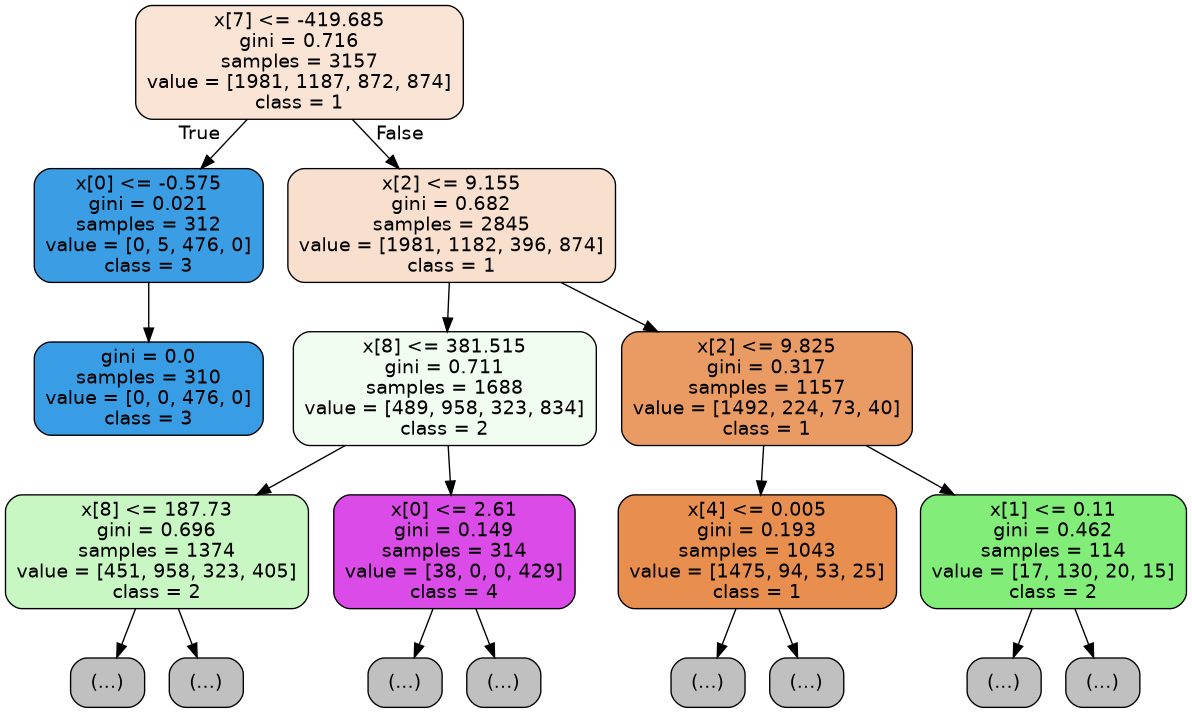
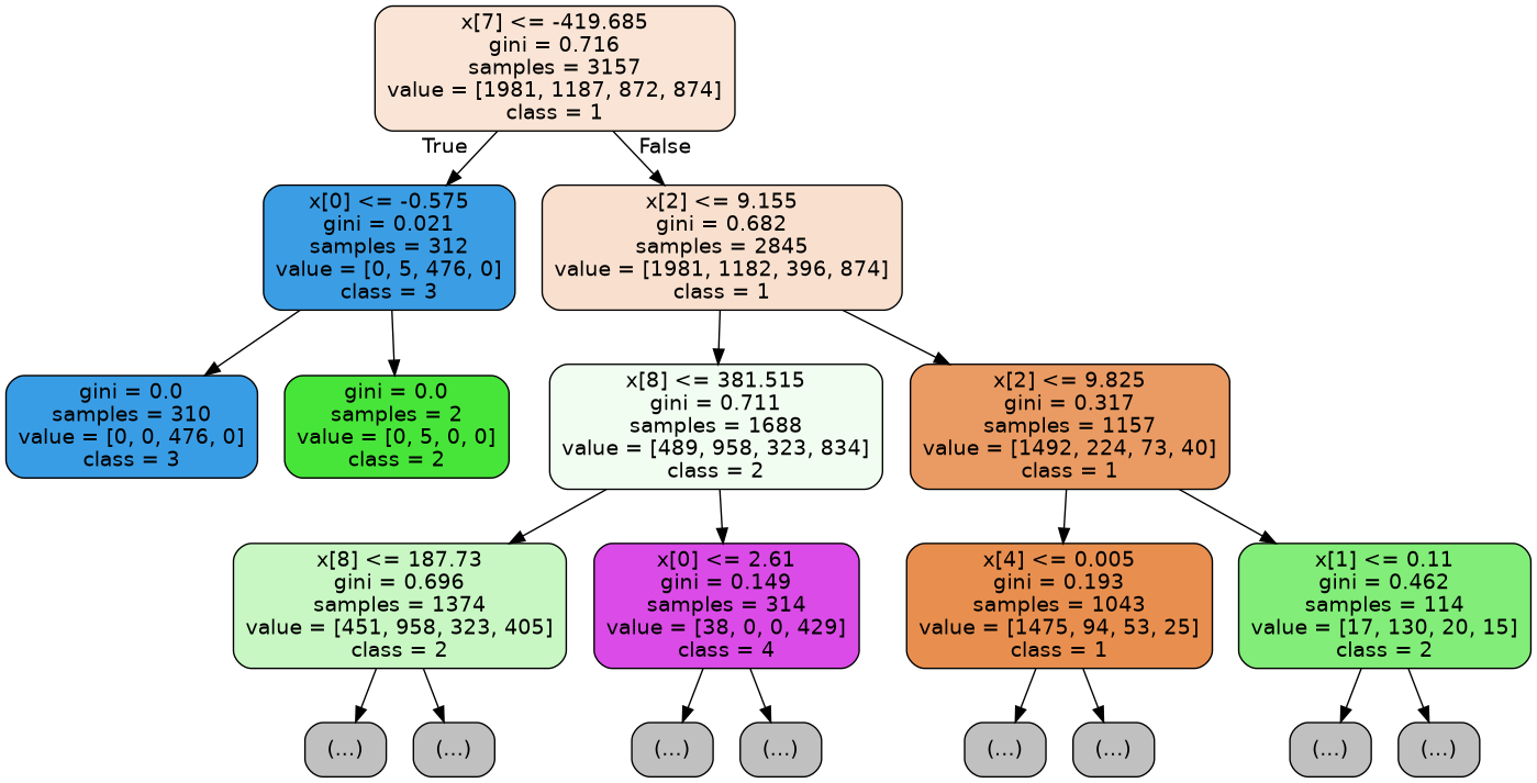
  digraph {
    node [color=black fillcolor="#C0C0C0" fontname=helvetica shape=box style="filled, rounded"]
    edge [fontname=helvetica]
    n1 [fillcolor="#f9e4d5" label="x[7] <= -419.685\ngini = 0.716\nsamples = 3157\nvalue = [1981, 1187, 872, 874]\nclass = 1"]
    n2 [fillcolor="#3b9ee5" label="x[0] <= -0.575\ngini = 0.021\nsamples = 312\nvalue = [0, 5, 476, 0]\nclass = 3"]
    n3 [fillcolor="#f9e0ce" label="x[2] <= 9.155\ngini = 0.682\nsamples = 2845\nvalue = [1981, 1182, 396, 874]\nclass = 1"]
    n4 [fillcolor="#399de5" label="gini = 0.0\nsamples = 310\nvalue = [0, 0, 476, 0]\nclass = 3"]
+   n5 [fillcolor="#47e539" label="gini = 0.0\nsamples = 2\nvalue = [0, 5, 0, 0]\nclass = 2"]
    n6 [fillcolor="#f2fdf1" label="x[8] <= 381.515\ngini = 0.711\nsamples = 1688\nvalue = [489, 958, 323, 834]\nclass = 2"]
    n7 [fillcolor="#ea9b63" label="x[2] <= 9.825\ngini = 0.317\nsamples = 1157\nvalue = [1492, 224, 73, 40]\nclass = 1"]
    n8 [fillcolor="#c8f7c3" label="x[8] <= 187.73\ngini = 0.696\nsamples = 1374\nvalue = [451, 958, 323, 405]\nclass = 2"]
    n9 [fillcolor="#db4be7" label="x[0] <= 2.61\ngini = 0.149\nsamples = 314\nvalue = [38, 0, 0, 429]\nclass = 4"]
    n10 [label="(...)"]
    n11 [label="(...)"]
    n12 [label="(...)"]
    n13 [label="(...)"]
    n14 [fillcolor="#e88f4f" label="x[4] <= 0.005\ngini = 0.193\nsamples = 1043\nvalue = [1475, 94, 53, 25]\nclass = 1"]
    n15 [fillcolor="#82ed79" label="x[1] <= 0.11\ngini = 0.462\nsamples = 114\nvalue = [17, 130, 20, 15]\nclass = 2"]
    n16 [label="(...)"]
    n17 [label="(...)"]
    n18 [label="(...)"]
    n19 [label="(...)"]
    n1 -> n2 [headlabel=True labelangle=45 labeldistance=2.5]
    n1 -> n3 [headlabel=False labelangle=-45 labeldistance=2.5]
    n2 -> n4
+   n2 -> n5
    n3 -> n6
    n3 -> n7
    n6 -> n8
    n6 -> n9
    n7 -> n14
    n7 -> n15
    n8 -> n10
    n8 -> n11
    n9 -> n12
    n9 -> n13
    n14 -> n16
    n14 -> n17
    n15 -> n18
    n15 -> n19
  }
